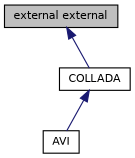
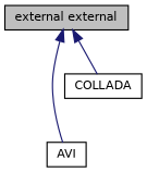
  digraph {
    rankdir=TB
    node [color=black fillcolor=white fontname=Helvetica fontsize=10 shape=record style=filled]
    edge [color=midnightblue dir=back fontname=Helvetica fontsize=10 labelfontname=Helvetica labelfontsize=10 shape=plaintext style=solid]
    n1 [height=0.2 label=AVI width=0.4]
    n2 [fillcolor=grey75 fontcolor=black height=0.2 label="external external" width=0.4]
    n3 [height=0.2 label=COLLADA width=0.4]
-   n3 -> n1
+   n2 -> n1
    n2 -> n3
  }
